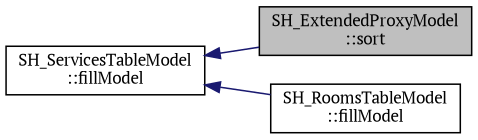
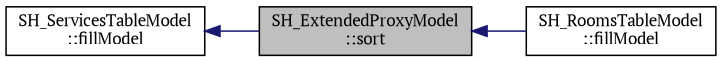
  digraph {
    fontname="PT Serif"
    rankdir=LR
    node [color=black fontname="PT Serif" fontsize=11 shape=record]
    edge [color=midnightblue dir=back fontname="PT Serif" fontsize=11 labelfontname=Verdana labelfontsize=11 style=solid]
    n1 [fillcolor=grey75 fontcolor=black height=0.2 label="SH_ExtendedProxyModel\l::sort" style=filled width=0.4]
    n2 [height=0.2 label="SH_RoomsTableModel\l::fillModel" width=0.4]
    n3 [height=0.2 label="SH_ServicesTableModel\l::fillModel" width=0.4]
-   n3 -> n2
+   n1 -> n2
    n3 -> n1
  }
